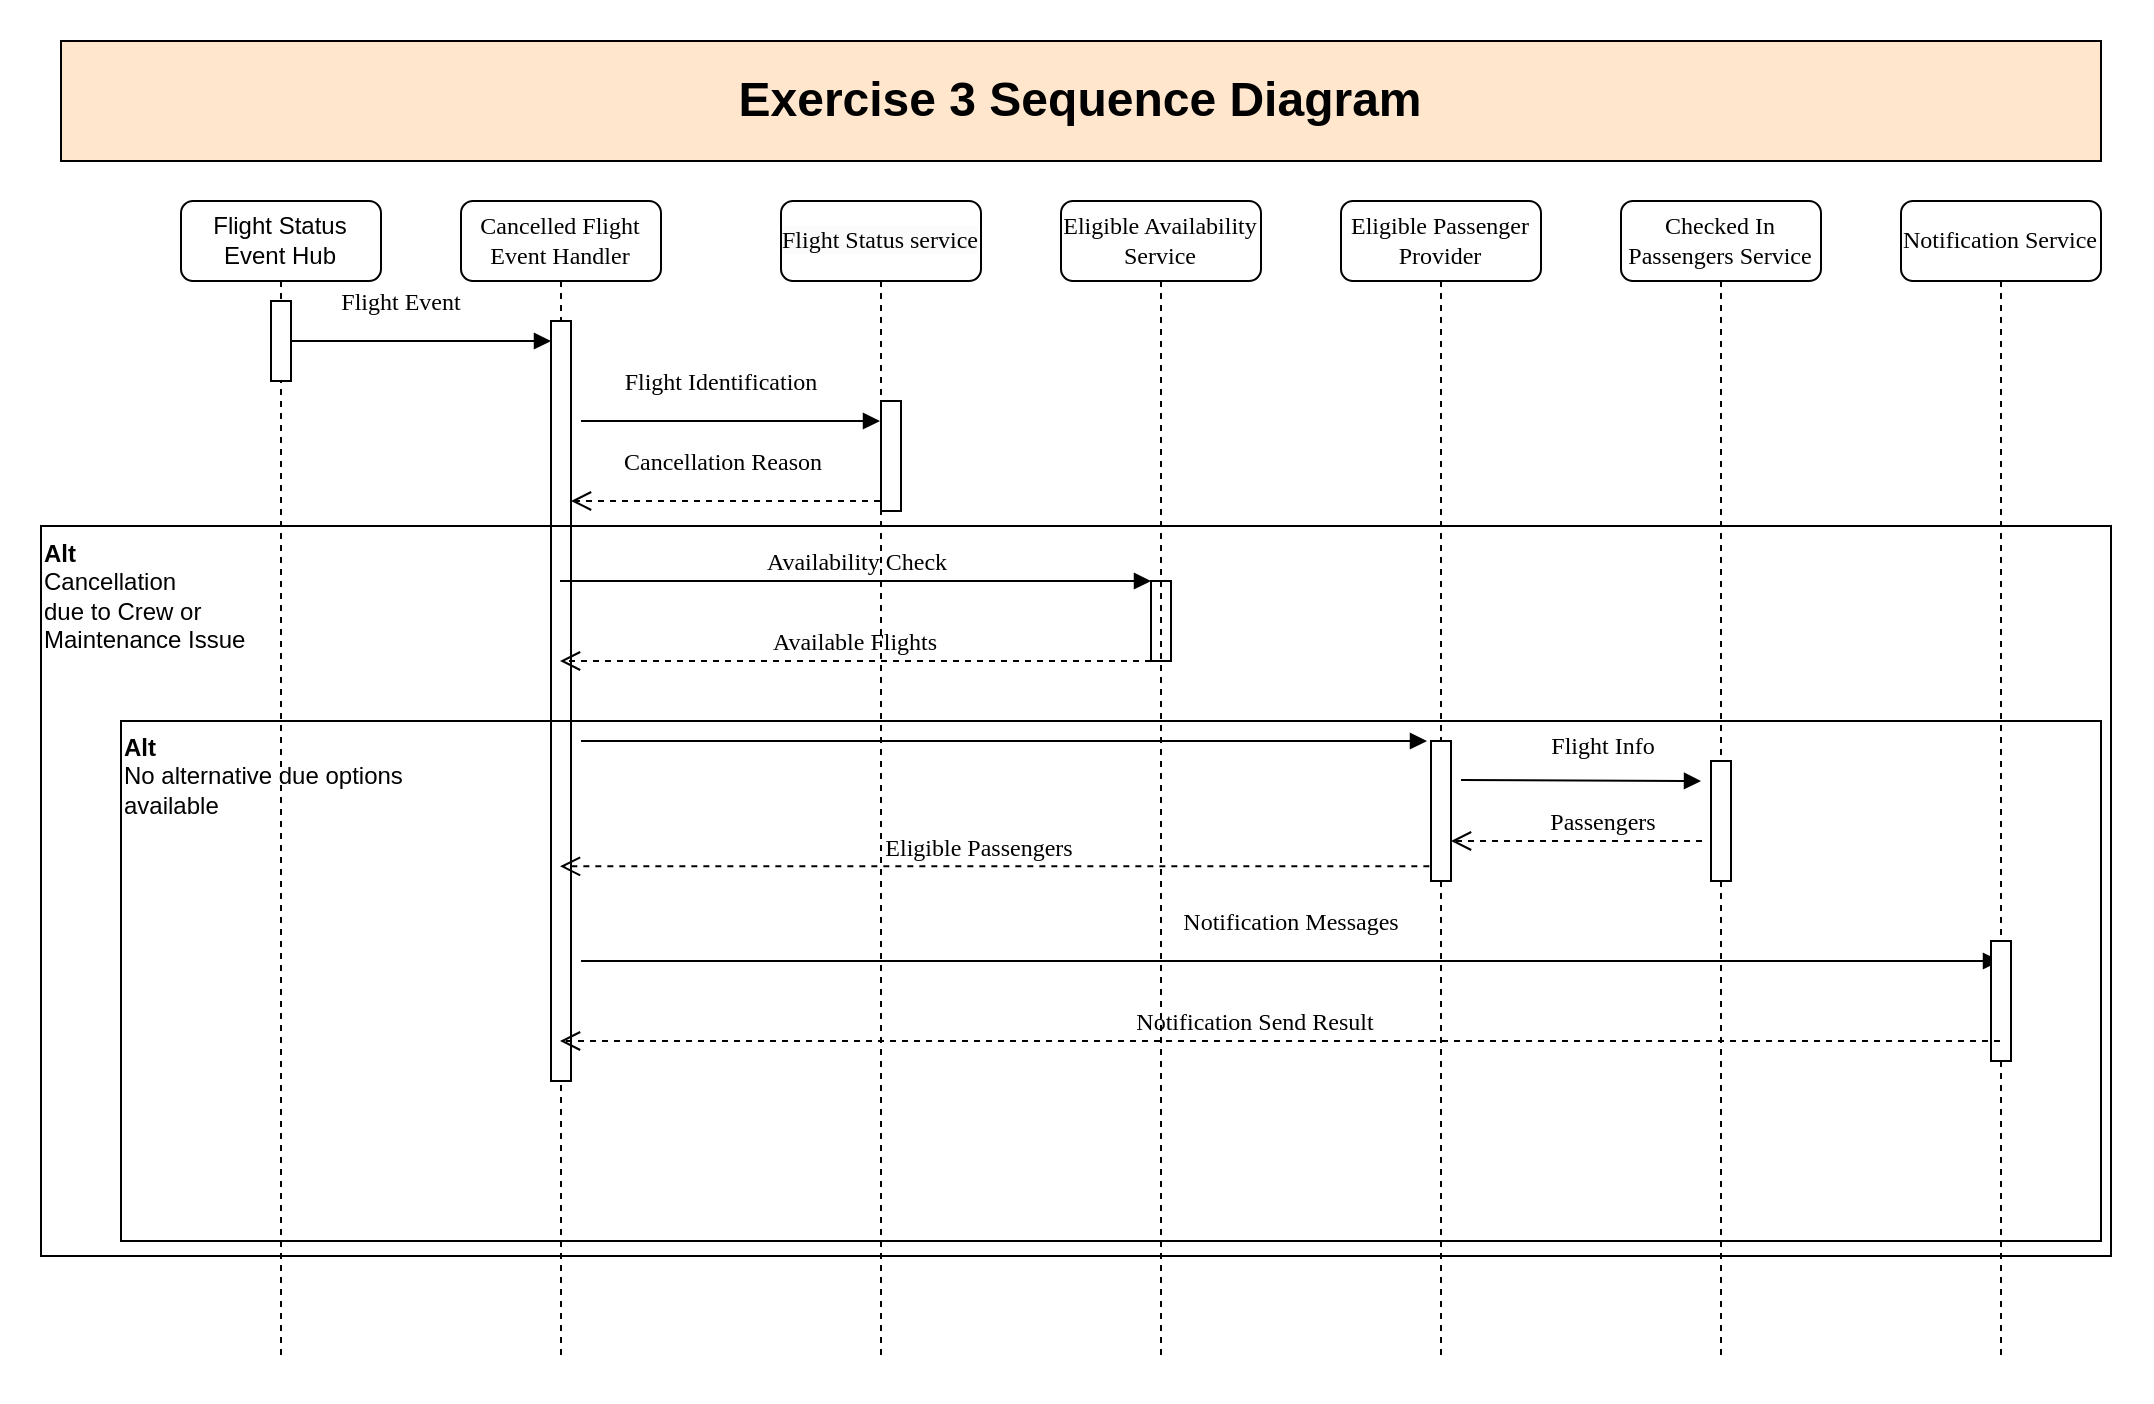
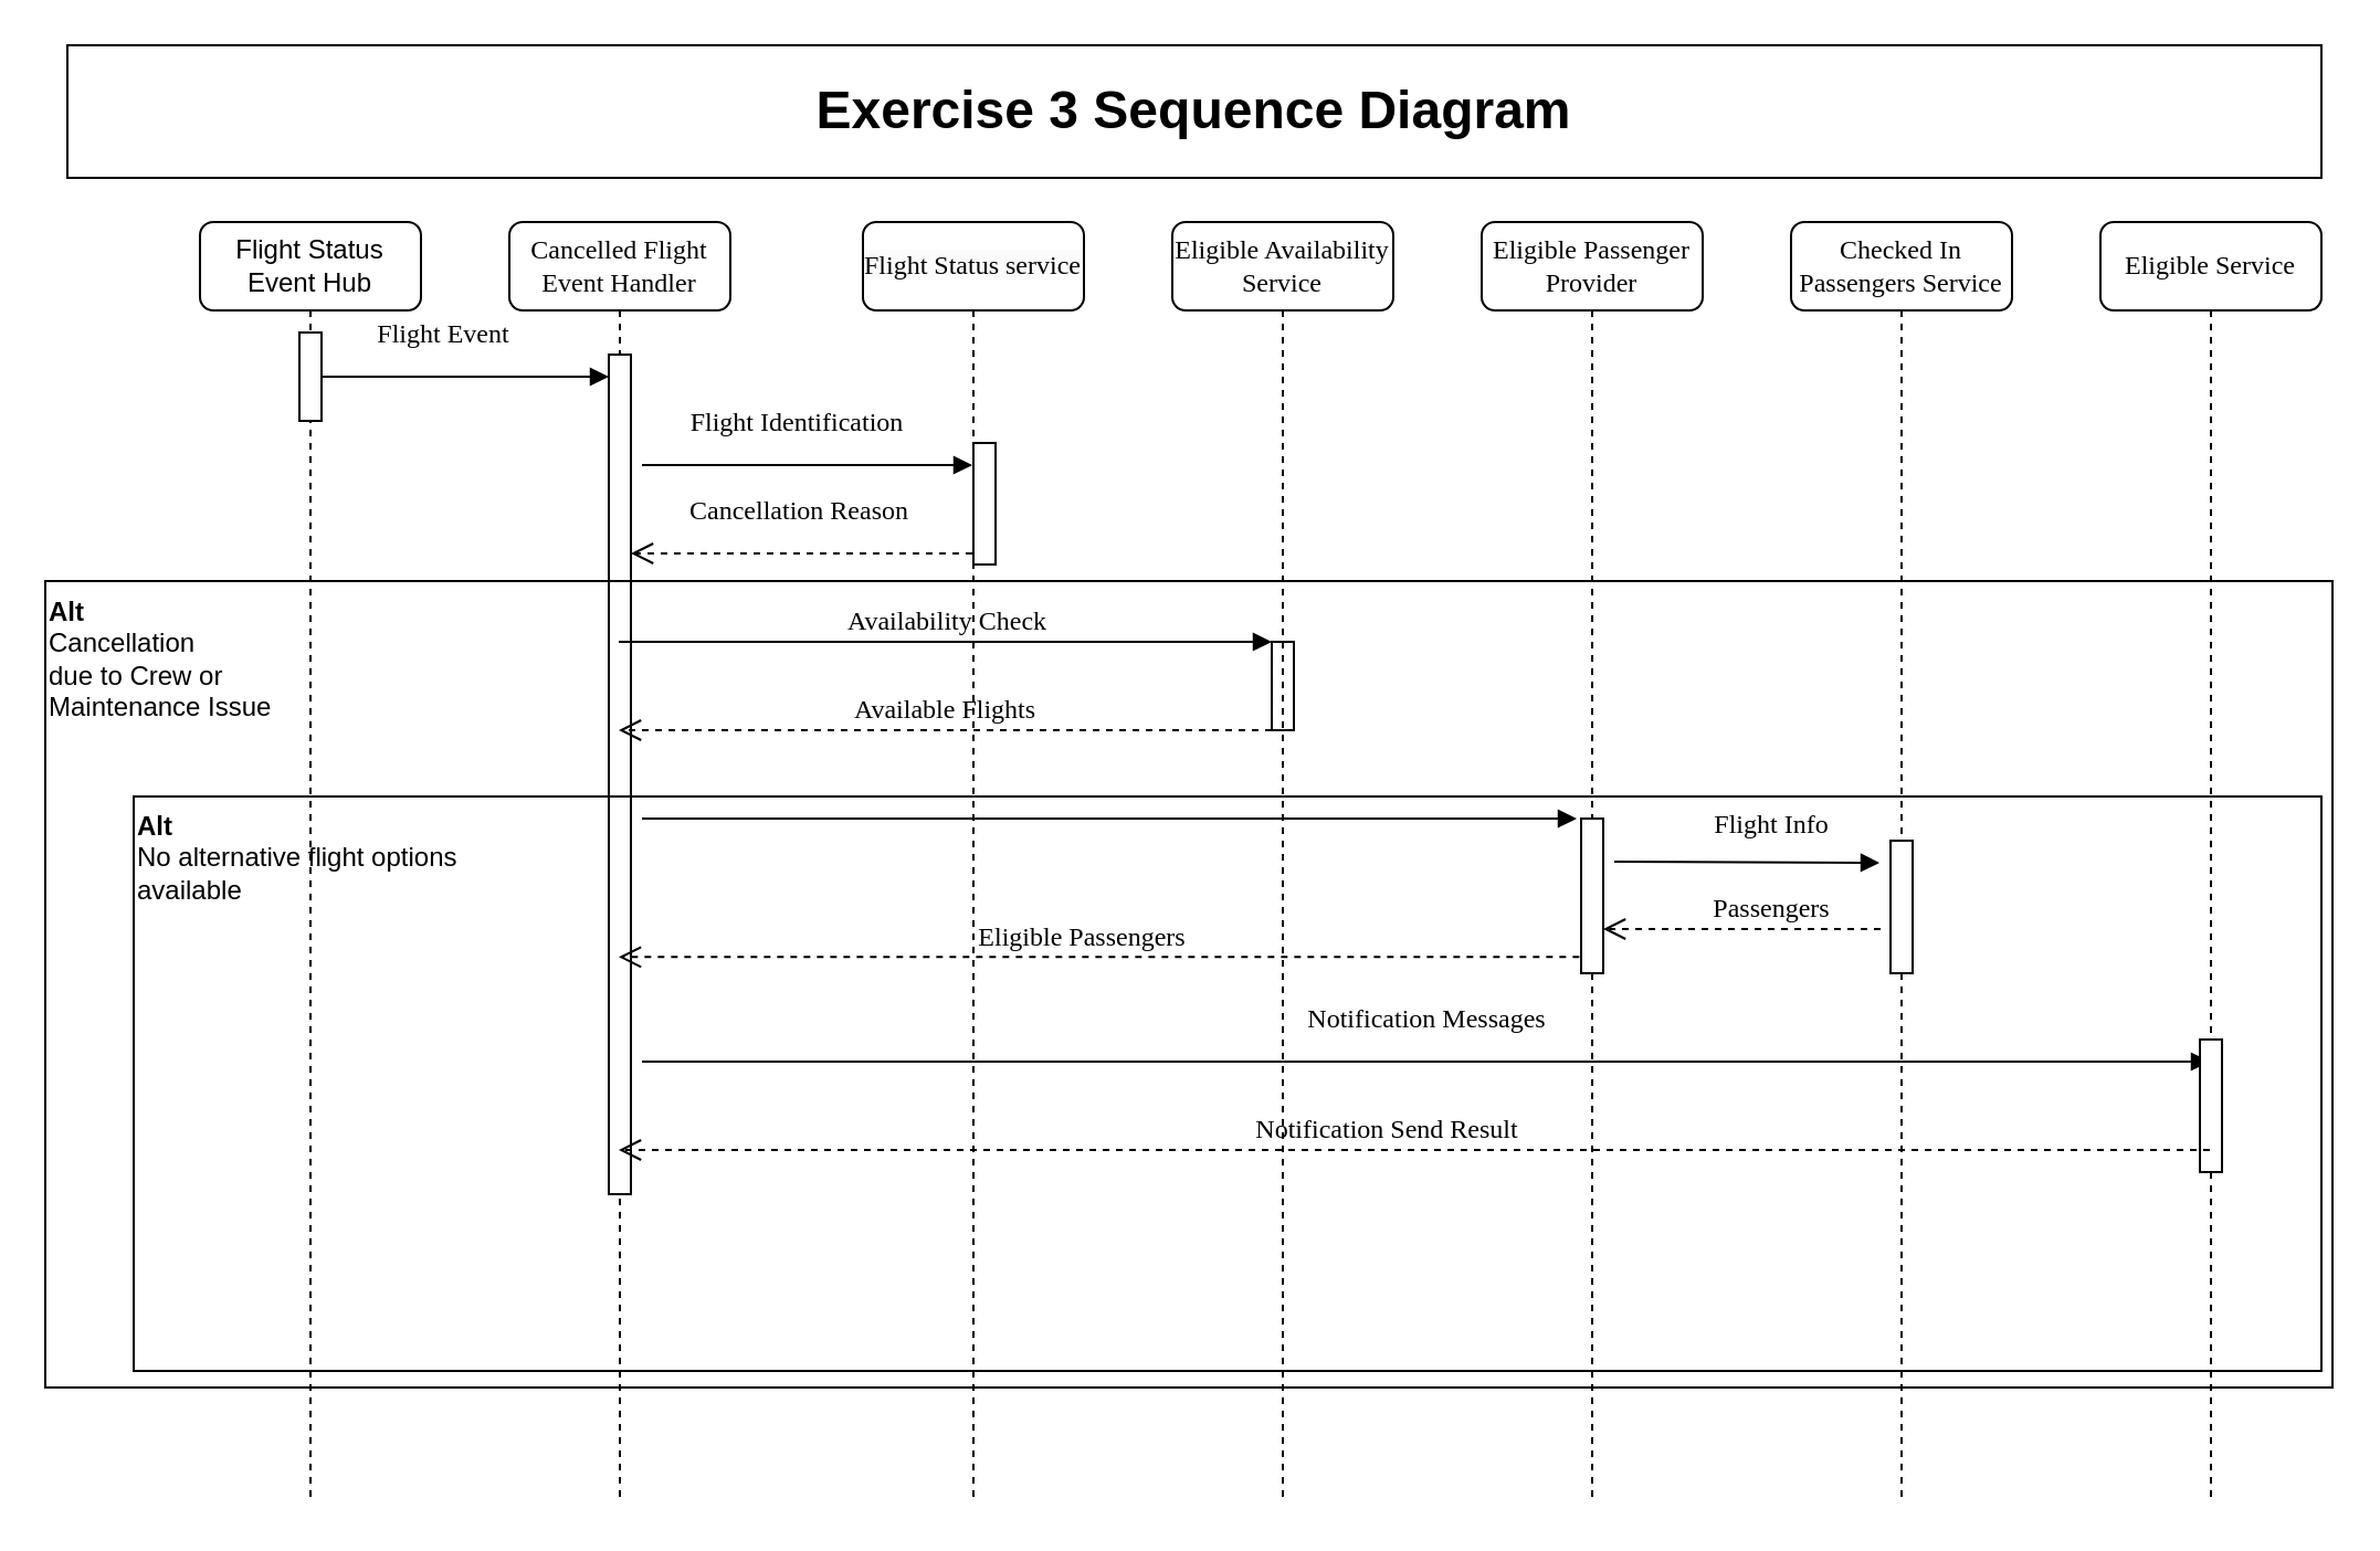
  <mxCell id="0" />
  <mxCell id="1" parent="0" />
  <mxCell id="2" value="" style="html=1;points=[];perimeter=orthogonalPerimeter;rounded=0;shadow=0;comic=0;labelBackgroundColor=none;strokeWidth=1;fontFamily=Verdana;fontSize=12;align=center;whiteSpace=wrap;" vertex="1" parent="1"><mxGeometry x="575" y="290" width="10" height="40" as="geometry" /></mxCell>
  <mxCell id="3" value="Cancelled Flight Event Handler" style="shape=umlLifeline;perimeter=lifelinePerimeter;html=1;container=1;collapsible=0;recursiveResize=0;outlineConnect=0;rounded=1;shadow=0;comic=0;labelBackgroundColor=none;strokeWidth=1;fontFamily=Verdana;fontSize=12;align=center;size=40;whiteSpace=wrap;" vertex="1" parent="1"><mxGeometry x="230" y="100" width="100" height="580" as="geometry" /></mxCell>
  <mxCell id="4" value="" style="html=1;points=[];perimeter=orthogonalPerimeter;rounded=0;shadow=0;comic=0;labelBackgroundColor=none;strokeWidth=1;fontFamily=Verdana;fontSize=12;align=center;whiteSpace=wrap;" vertex="1" parent="3"><mxGeometry x="45" y="60" width="10" height="380" as="geometry" /></mxCell>
  <mxCell id="5" value="Cancellation Reason" style="html=1;verticalAlign=bottom;endArrow=open;dashed=1;endSize=8;labelBackgroundColor=none;fontFamily=Verdana;fontSize=12;edgeStyle=elbowEdgeStyle;elbow=vertical;" edge="1" parent="3" source="6"><mxGeometry x="0.029" y="-10" relative="1" as="geometry"><mxPoint x="55" y="150" as="targetPoint" /><Array as="points"><mxPoint x="135" y="150" /><mxPoint x="295" y="150" /></Array><mxPoint x="180" y="150" as="sourcePoint" /><mxPoint as="offset" /></mxGeometry></mxCell>
  <mxCell id="6" value="&lt;span style=&quot;color: rgb(0, 0, 0); font-family: Verdana; font-size: 12px; font-style: normal; font-variant-ligatures: normal; font-variant-caps: normal; font-weight: 400; letter-spacing: normal; orphans: 2; text-align: center; text-indent: 0px; text-transform: none; widows: 2; word-spacing: 0px; -webkit-text-stroke-width: 0px; background-color: rgb(251, 251, 251); text-decoration-thickness: initial; text-decoration-style: initial; text-decoration-color: initial; float: none; display: inline !important;&quot;&gt;Flight Status service&lt;/span&gt;" style="shape=umlLifeline;perimeter=lifelinePerimeter;html=1;container=1;collapsible=0;recursiveResize=0;outlineConnect=0;rounded=1;shadow=0;comic=0;labelBackgroundColor=none;strokeWidth=1;fontFamily=Verdana;fontSize=12;align=center;whiteSpace=wrap;" vertex="1" parent="1"><mxGeometry x="390" y="100" width="100" height="580" as="geometry" /></mxCell>
  <mxCell id="7" value="" style="html=1;points=[];perimeter=orthogonalPerimeter;rounded=0;shadow=0;comic=0;labelBackgroundColor=none;strokeWidth=1;fontFamily=Verdana;fontSize=12;align=center;whiteSpace=wrap;" vertex="1" parent="6"><mxGeometry x="50" y="100" width="10" height="55" as="geometry" /></mxCell>
  <mxCell id="8" value="Eligible Availability Service" style="shape=umlLifeline;perimeter=lifelinePerimeter;html=1;container=1;collapsible=0;recursiveResize=0;outlineConnect=0;rounded=1;shadow=0;comic=0;labelBackgroundColor=none;strokeWidth=1;fontFamily=Verdana;fontSize=12;align=center;whiteSpace=wrap;" vertex="1" parent="1"><mxGeometry x="530" y="100" width="100" height="580" as="geometry" /></mxCell>
  <mxCell id="9" value="Notification Messages" style="html=1;verticalAlign=bottom;endArrow=block;labelBackgroundColor=none;fontFamily=Verdana;fontSize=12;edgeStyle=elbowEdgeStyle;elbow=vertical;" edge="1" parent="8"><mxGeometry y="10" relative="1" as="geometry"><mxPoint x="-240" y="380" as="sourcePoint" /><Array as="points"><mxPoint x="120" y="380" /></Array><mxPoint as="offset" /><mxPoint x="469.5" y="380" as="targetPoint" /></mxGeometry></mxCell>
  <mxCell id="10" value="Eligible Passenger Provider" style="shape=umlLifeline;perimeter=lifelinePerimeter;html=1;container=1;collapsible=0;recursiveResize=0;outlineConnect=0;rounded=1;shadow=0;comic=0;labelBackgroundColor=none;strokeWidth=1;fontFamily=Verdana;fontSize=12;align=center;whiteSpace=wrap;" vertex="1" parent="1"><mxGeometry x="670" y="100" width="100" height="580" as="geometry" /></mxCell>
  <mxCell id="11" value="" style="html=1;points=[];perimeter=orthogonalPerimeter;rounded=0;shadow=0;comic=0;labelBackgroundColor=none;strokeWidth=1;fontFamily=Verdana;fontSize=12;align=center;whiteSpace=wrap;" vertex="1" parent="10"><mxGeometry x="45" y="270" width="10" height="70" as="geometry" /></mxCell>
  <mxCell id="12" value="Passengers" style="html=1;verticalAlign=bottom;endArrow=open;dashed=1;endSize=8;labelBackgroundColor=none;fontFamily=Verdana;fontSize=12;" edge="1" parent="10"><mxGeometry x="-0.203" relative="1" as="geometry"><mxPoint x="55" y="320" as="targetPoint" /><mxPoint x="180.5" y="320" as="sourcePoint" /><mxPoint as="offset" /></mxGeometry></mxCell>
  <mxCell id="13" value="Checked In Passengers Service" style="shape=umlLifeline;perimeter=lifelinePerimeter;html=1;container=1;collapsible=0;recursiveResize=0;outlineConnect=0;rounded=1;shadow=0;comic=0;labelBackgroundColor=none;strokeWidth=1;fontFamily=Verdana;fontSize=12;align=center;whiteSpace=wrap;" vertex="1" parent="1"><mxGeometry x="810" y="100" width="100" height="580" as="geometry" /></mxCell>
  <mxCell id="14" value="" style="html=1;points=[];perimeter=orthogonalPerimeter;rounded=0;shadow=0;comic=0;labelBackgroundColor=none;strokeWidth=1;fontFamily=Verdana;fontSize=12;align=center;whiteSpace=wrap;" vertex="1" parent="13"><mxGeometry x="45" y="280" width="10" height="60" as="geometry" /></mxCell>
- <mxCell id="15" value="Notification Service" style="shape=umlLifeline;perimeter=lifelinePerimeter;html=1;container=1;collapsible=0;recursiveResize=0;outlineConnect=0;rounded=1;shadow=0;comic=0;labelBackgroundColor=none;strokeWidth=1;fontFamily=Verdana;fontSize=12;align=center;whiteSpace=wrap;" vertex="1" parent="1"><mxGeometry x="950" y="100" width="100" height="580" as="geometry" /></mxCell>
+ <mxCell id="15" value="Eligible Service" style="shape=umlLifeline;perimeter=lifelinePerimeter;html=1;container=1;collapsible=0;recursiveResize=0;outlineConnect=0;rounded=1;shadow=0;comic=0;labelBackgroundColor=none;strokeWidth=1;fontFamily=Verdana;fontSize=12;align=center;whiteSpace=wrap;" vertex="1" parent="1"><mxGeometry x="950" y="100" width="100" height="580" as="geometry" /></mxCell>
  <mxCell id="16" value="" style="html=1;points=[];perimeter=orthogonalPerimeter;rounded=0;shadow=0;comic=0;labelBackgroundColor=none;strokeWidth=1;fontFamily=Verdana;fontSize=12;align=center;whiteSpace=wrap;" vertex="1" parent="15"><mxGeometry x="45" y="370" width="10" height="60" as="geometry" /></mxCell>
  <mxCell id="17" value="&lt;span style=&quot;font-family: Helvetica;&quot;&gt;Flight Status Event Hub&lt;/span&gt;" style="shape=umlLifeline;perimeter=lifelinePerimeter;html=1;container=1;collapsible=0;recursiveResize=0;outlineConnect=0;rounded=1;shadow=0;comic=0;labelBackgroundColor=none;strokeWidth=1;fontFamily=Verdana;fontSize=12;align=center;whiteSpace=wrap;" vertex="1" parent="1"><mxGeometry x="90" y="100" width="100" height="580" as="geometry" /></mxCell>
  <mxCell id="18" value="" style="html=1;points=[];perimeter=orthogonalPerimeter;rounded=0;shadow=0;comic=0;labelBackgroundColor=none;strokeWidth=1;fontFamily=Verdana;fontSize=12;align=center;whiteSpace=wrap;" vertex="1" parent="17"><mxGeometry x="45" y="50" width="10" height="40" as="geometry" /></mxCell>
  <mxCell id="19" value="Availability Check" style="html=1;verticalAlign=bottom;endArrow=block;labelBackgroundColor=none;fontFamily=Verdana;fontSize=12;edgeStyle=elbowEdgeStyle;elbow=vertical;startArrow=none;" edge="1" parent="1" source="3" target="2"><mxGeometry relative="1" as="geometry"><mxPoint x="320" y="290" as="sourcePoint" /><Array as="points"><mxPoint x="450" y="290" /></Array><mxPoint as="offset" /></mxGeometry></mxCell>
  <mxCell id="20" value="" style="html=1;verticalAlign=bottom;endArrow=block;labelBackgroundColor=none;fontFamily=Verdana;fontSize=12;edgeStyle=elbowEdgeStyle;elbow=vertical;" edge="1" parent="1"><mxGeometry y="10" relative="1" as="geometry"><mxPoint x="290" y="370" as="sourcePoint" /><Array as="points"><mxPoint x="660" y="370" /><mxPoint x="570" y="360" /><mxPoint x="650" y="340" /></Array><mxPoint as="offset" /><mxPoint x="713" y="370" as="targetPoint" /></mxGeometry></mxCell>
  <mxCell id="21" value="Available Flights" style="html=1;verticalAlign=bottom;endArrow=open;dashed=1;endSize=8;labelBackgroundColor=none;fontFamily=Verdana;fontSize=12;edgeStyle=elbowEdgeStyle;elbow=vertical;" edge="1" parent="1" source="2" target="3"><mxGeometry relative="1" as="geometry"><mxPoint x="450" y="330" as="targetPoint" /><Array as="points"><mxPoint x="530" y="330" /><mxPoint x="690" y="330" /></Array><mxPoint x="520" y="370" as="sourcePoint" /></mxGeometry></mxCell>
  <mxCell id="22" value="Flight Info" style="html=1;verticalAlign=bottom;endArrow=block;labelBackgroundColor=none;fontFamily=Verdana;fontSize=12;edgeStyle=elbowEdgeStyle;elbow=vertical;" edge="1" parent="1"><mxGeometry x="0.176" y="8" relative="1" as="geometry"><mxPoint x="730" y="389.5" as="sourcePoint" /><Array as="points" /><mxPoint x="850" y="389.5" as="targetPoint" /><mxPoint as="offset" /></mxGeometry></mxCell>
  <mxCell id="23" value="Eligible Passengers" style="html=1;verticalAlign=bottom;endArrow=open;dashed=1;endSize=8;labelBackgroundColor=none;fontFamily=Verdana;fontSize=12;exitX=-0.083;exitY=0.895;exitDx=0;exitDy=0;exitPerimeter=0;" edge="1" parent="1" source="11" target="3"><mxGeometry x="0.037" relative="1" as="geometry"><mxPoint x="439.5" y="429.5" as="targetPoint" /><mxPoint x="710" y="430" as="sourcePoint" /><mxPoint as="offset" /></mxGeometry></mxCell>
  <mxCell id="24" value="Notification Send Result" style="html=1;verticalAlign=bottom;endArrow=open;dashed=1;endSize=8;labelBackgroundColor=none;fontFamily=Verdana;fontSize=12;" edge="1" parent="1" target="3"><mxGeometry x="0.037" relative="1" as="geometry"><mxPoint x="445" y="520" as="targetPoint" /><mxPoint x="999.5" y="520" as="sourcePoint" /><mxPoint as="offset" /></mxGeometry></mxCell>
  <mxCell id="25" value="Flight Event" style="html=1;verticalAlign=bottom;endArrow=block;entryX=0;entryY=0;labelBackgroundColor=none;fontFamily=Verdana;fontSize=12;edgeStyle=elbowEdgeStyle;elbow=vertical;" edge="1" parent="1"><mxGeometry x="-0.154" y="10" relative="1" as="geometry"><mxPoint x="145" y="170" as="sourcePoint" /><mxPoint x="275" y="170" as="targetPoint" /><mxPoint as="offset" /></mxGeometry></mxCell>
  <mxCell id="26" value="Flight Identification" style="html=1;verticalAlign=bottom;endArrow=block;labelBackgroundColor=none;fontFamily=Verdana;fontSize=12;edgeStyle=elbowEdgeStyle;elbow=vertical;" edge="1" parent="1" target="6"><mxGeometry x="-0.064" y="10" relative="1" as="geometry"><mxPoint x="290" y="210" as="sourcePoint" /><mxPoint x="410" y="210" as="targetPoint" /><mxPoint as="offset" /></mxGeometry></mxCell>
- <mxCell id="27" value="&lt;b&gt;Alt&lt;br&gt;&lt;/b&gt;No alternative due options&lt;br&gt;available" style="rounded=0;html=1;fillColor=none;verticalAlign=top;align=left;whiteSpace=wrap;" vertex="1" parent="1"><mxGeometry x="60" y="360" width="990" height="260" as="geometry" /></mxCell>
+ <mxCell id="27" value="&lt;b&gt;Alt&lt;br&gt;&lt;/b&gt;No alternative flight options&lt;br&gt;available" style="rounded=0;html=1;fillColor=none;verticalAlign=top;align=left;whiteSpace=wrap;" vertex="1" parent="1"><mxGeometry x="60" y="360" width="990" height="260" as="geometry" /></mxCell>
  <mxCell id="28" value="&lt;b&gt;Alt&lt;br&gt;&lt;/b&gt;Cancellation &lt;br&gt;due to Crew or &lt;br&gt;Maintenance Issue" style="rounded=0;html=1;fillColor=none;verticalAlign=top;align=left;whiteSpace=wrap;" vertex="1" parent="1"><mxGeometry x="20" y="262.5" width="1035" height="365" as="geometry" /></mxCell>
- <mxCell id="29" value="&lt;h1&gt;Exercise 3 Sequence Diagram&lt;/h1&gt;" style="rounded=0;whiteSpace=wrap;html=1;fillColor=#ffe6cc;" vertex="1" parent="1"><mxGeometry x="30" y="20" width="1020" height="60" as="geometry" /></mxCell>
+ <mxCell id="29" value="&lt;h1&gt;Exercise 3 Sequence Diagram&lt;/h1&gt;" style="rounded=0;whiteSpace=wrap;html=1;" vertex="1" parent="1"><mxGeometry x="30" y="20" width="1020" height="60" as="geometry" /></mxCell>
